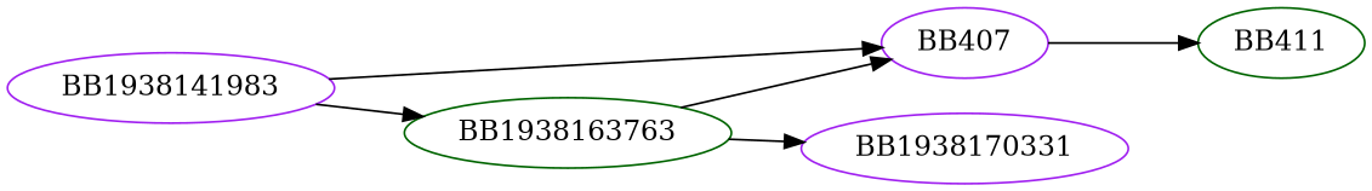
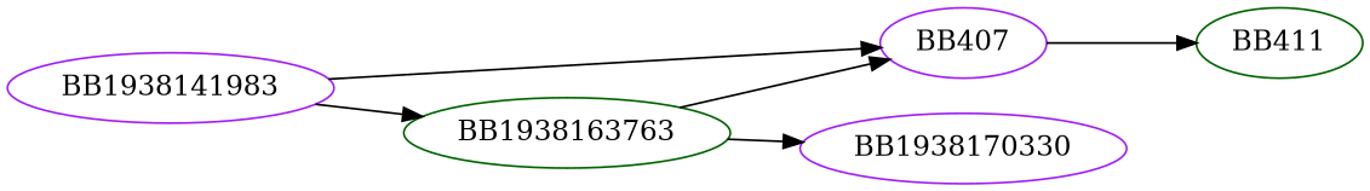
  digraph {
    rankdir=LR
    node [color=purple]
    BB1938141983
    BB407
    BB1938163763 [color=darkgreen]
    BB411 [color=darkgreen]
-   BB1938170330 [label=BB1938170331]
+   BB1938170330
    BB1938141983 -> BB407
    BB1938141983 -> BB1938163763
    BB407 -> BB411
    BB1938163763 -> BB407
    BB1938163763 -> BB1938170330
  }
